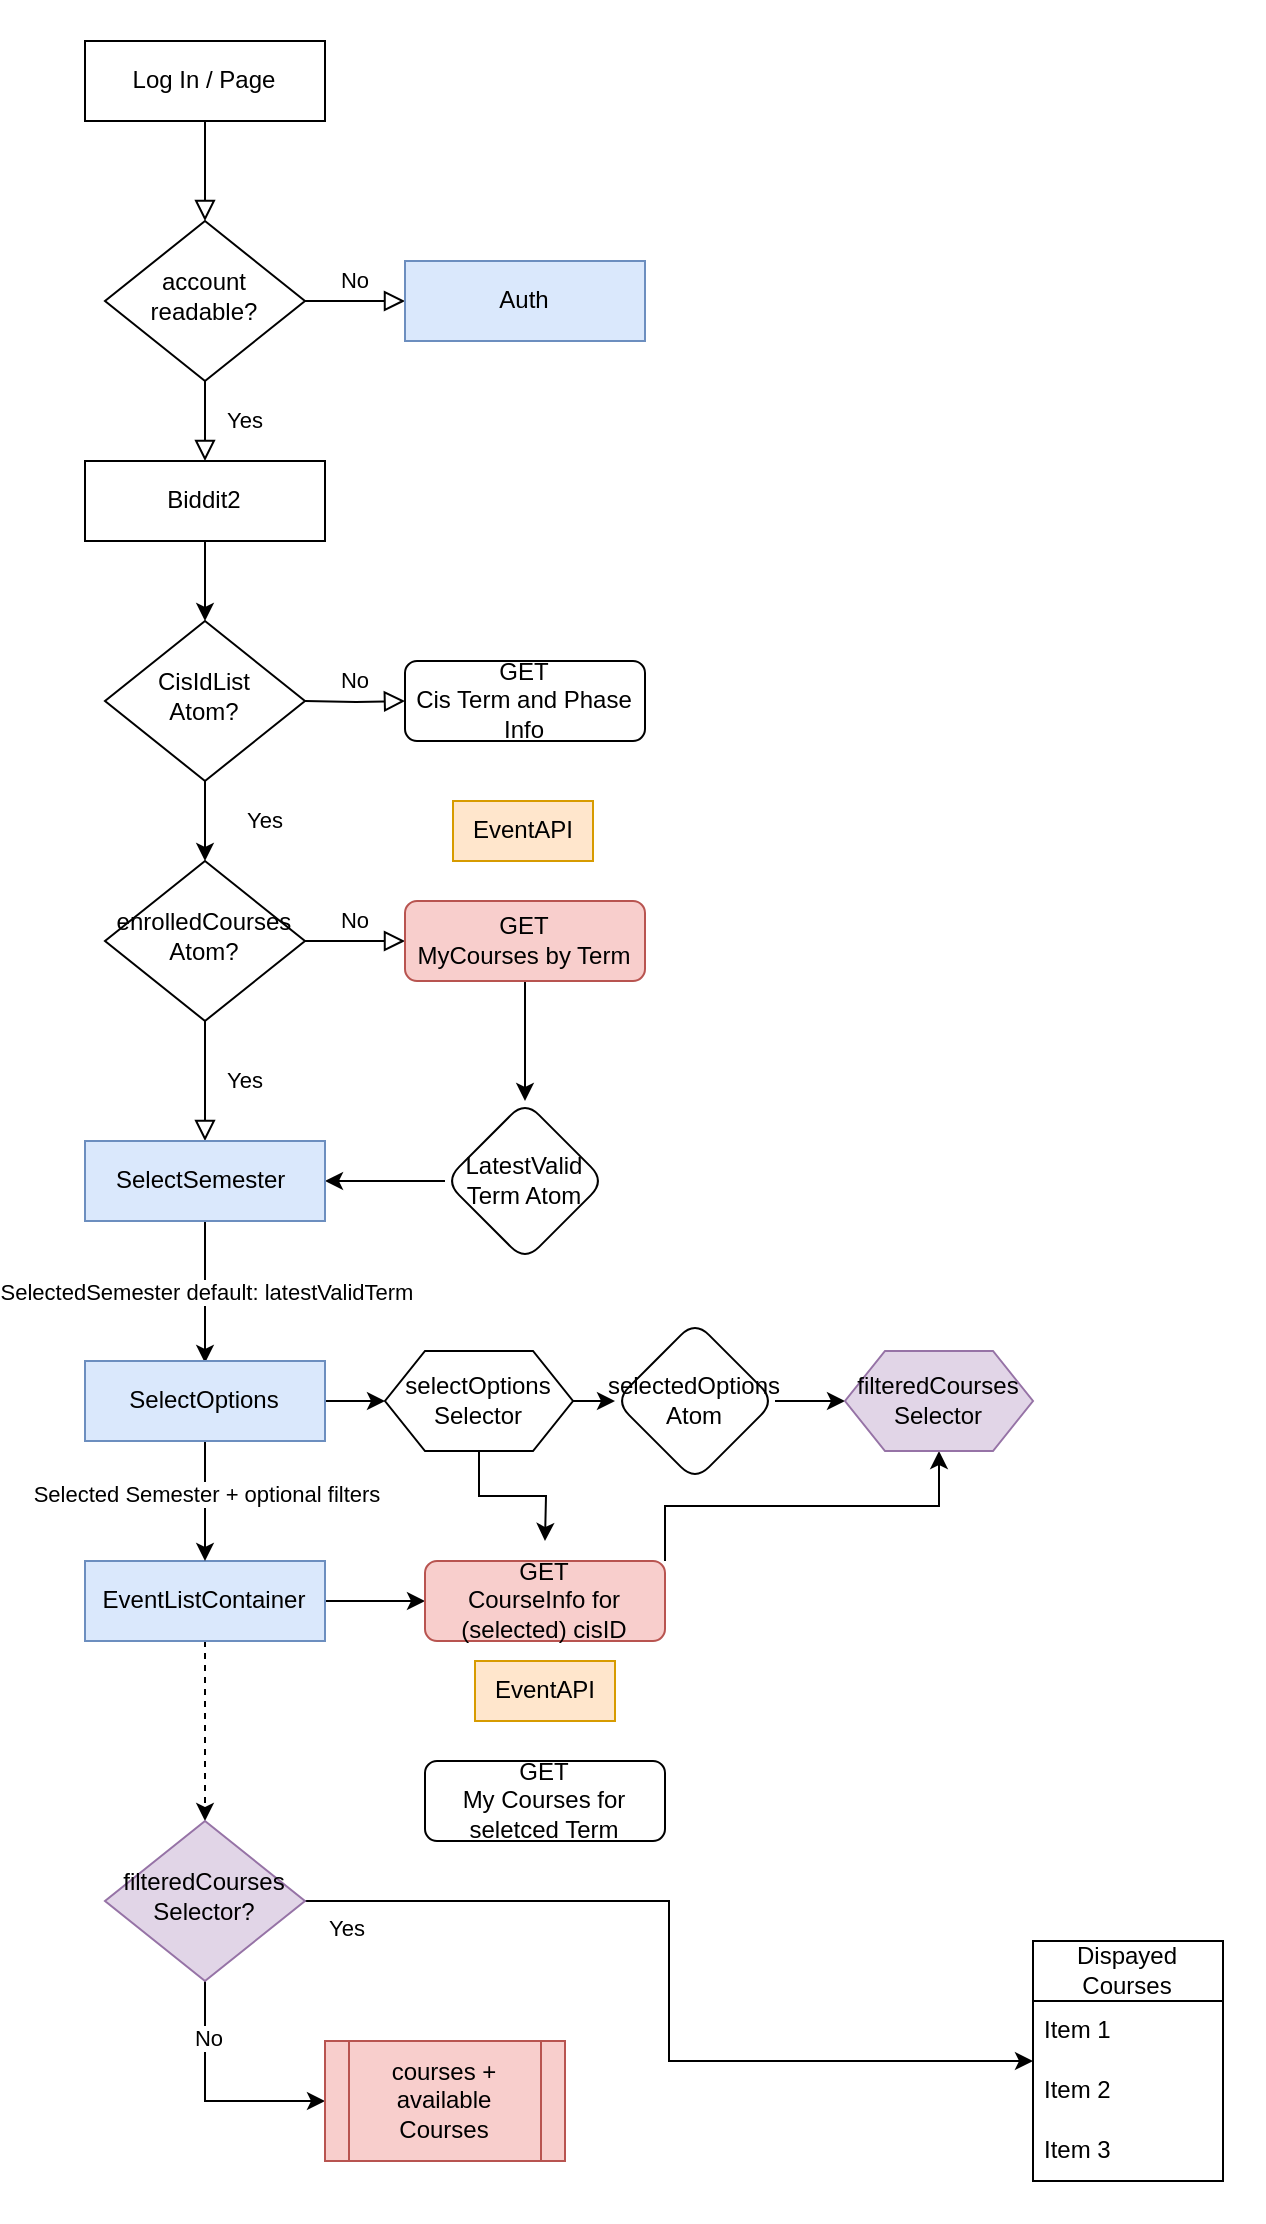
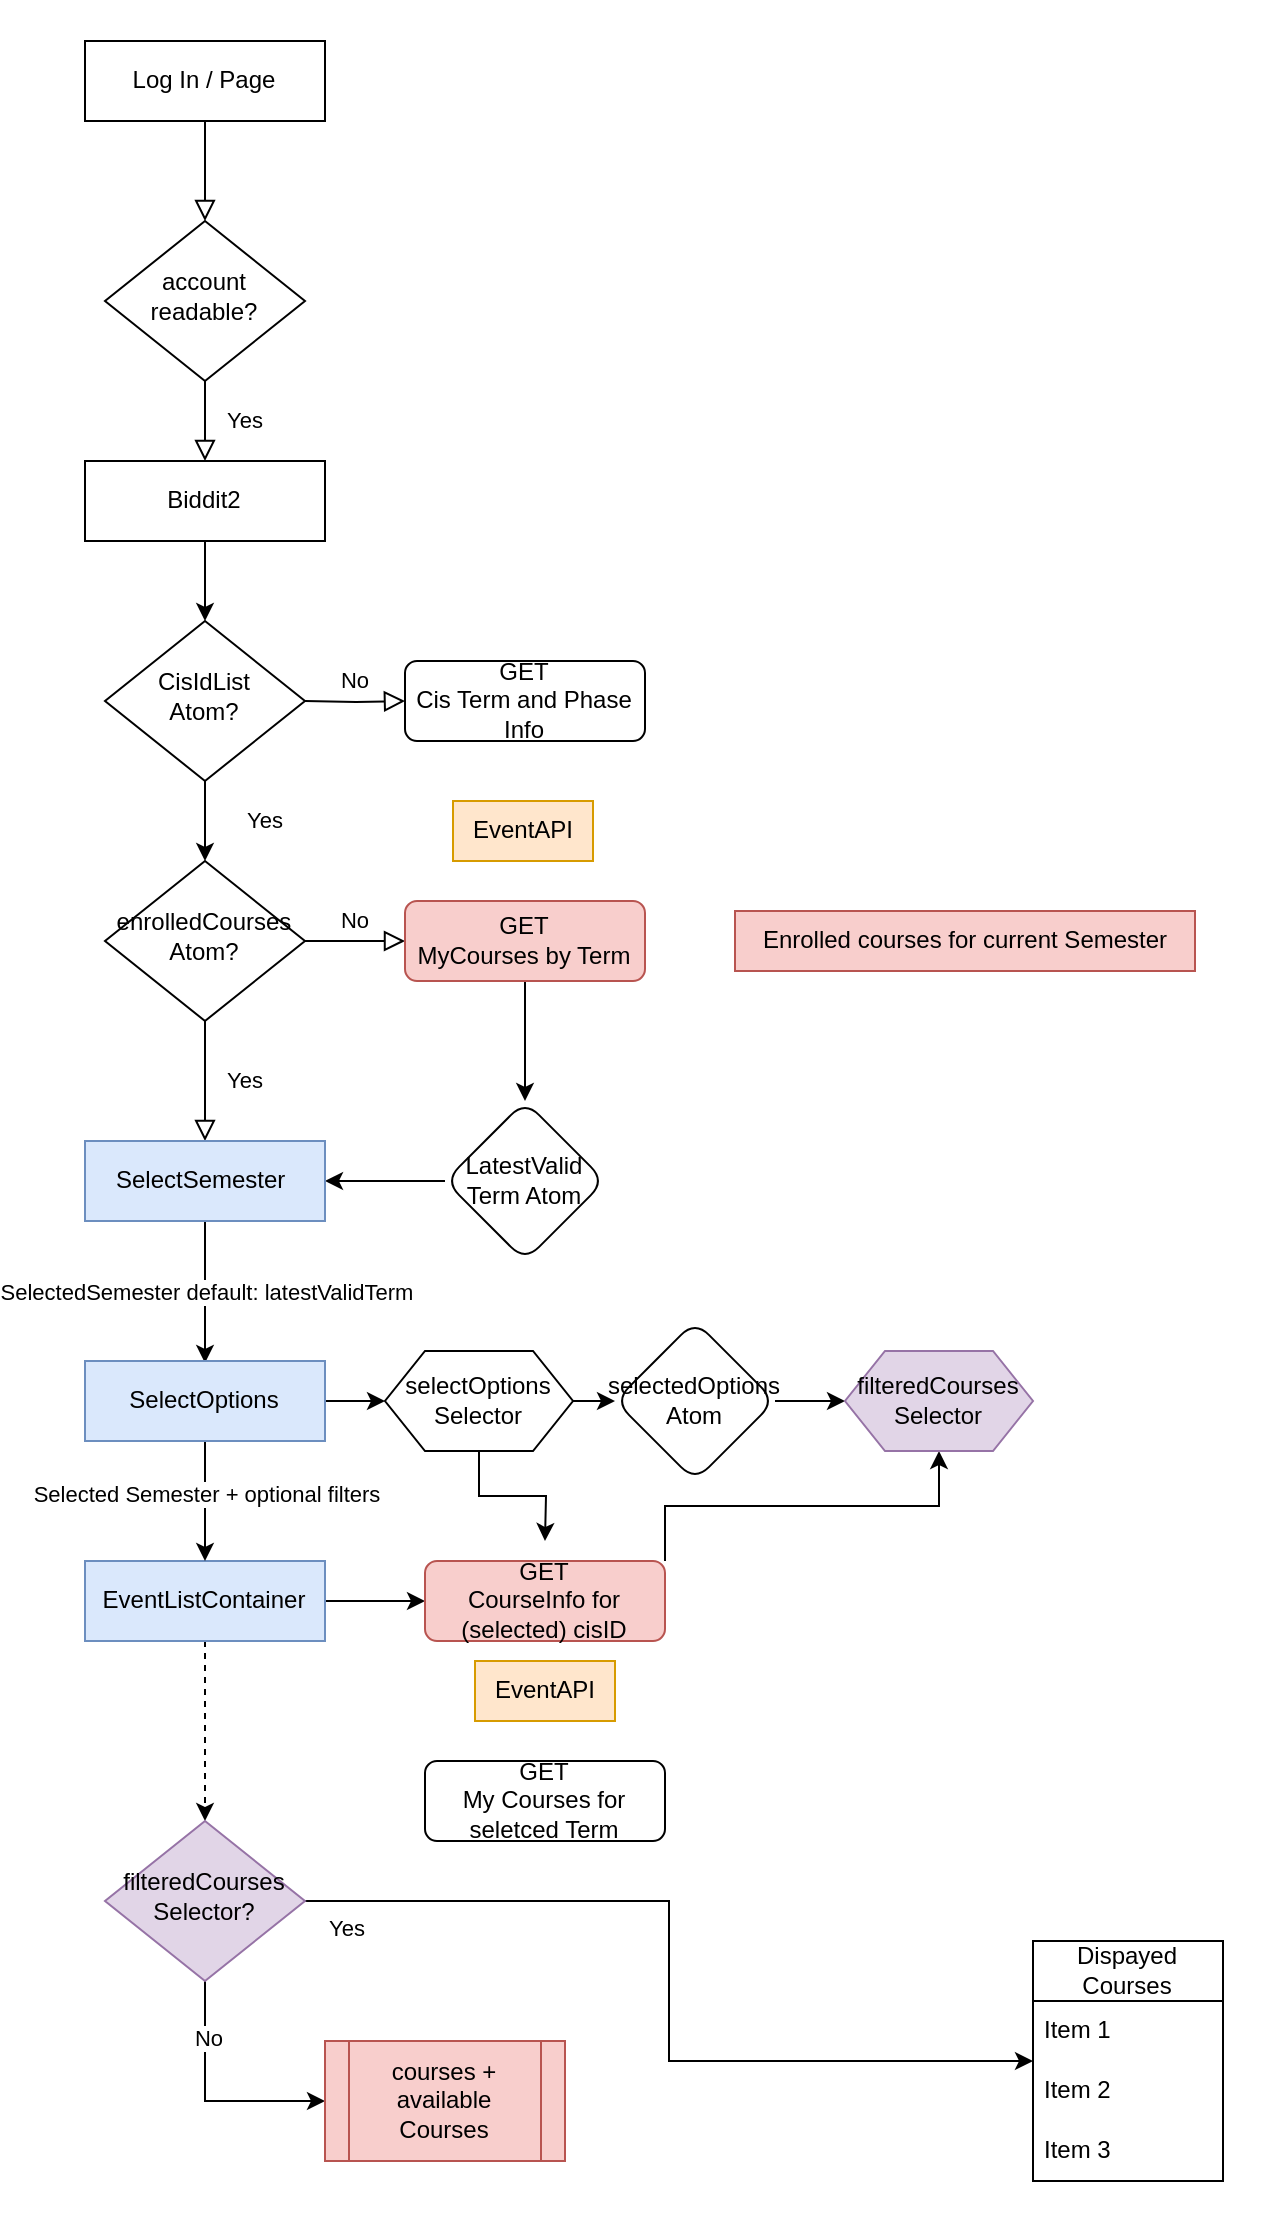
  <mxCell id="0" />
  <mxCell id="1" parent="0" />
  <mxCell id="2" value="" style="rounded=0;html=1;jettySize=auto;orthogonalLoop=1;fontSize=11;endArrow=block;endFill=0;endSize=8;strokeWidth=1;shadow=0;labelBackgroundColor=none;edgeStyle=orthogonalEdgeStyle;" parent="1" source="3" target="6" edge="1"><mxGeometry relative="1" as="geometry" /></mxCell>
  <mxCell id="3" value="Log In / Page" style="rounded=0;whiteSpace=wrap;html=1;fontSize=12;glass=0;strokeWidth=1;shadow=0;" parent="1" vertex="1"><mxGeometry x="20" y="20" width="120" height="40" as="geometry" /></mxCell>
  <mxCell id="4" value="Yes" style="rounded=0;html=1;jettySize=auto;orthogonalLoop=1;fontSize=11;endArrow=block;endFill=0;endSize=8;strokeWidth=1;shadow=0;labelBackgroundColor=none;edgeStyle=orthogonalEdgeStyle;" parent="1" source="6" edge="1"><mxGeometry y="20" relative="1" as="geometry"><mxPoint as="offset" /><mxPoint x="80" y="230" as="targetPoint" /><Array as="points"><mxPoint x="80" y="230" /><mxPoint x="80" y="230" /></Array></mxGeometry></mxCell>
- <mxCell id="5" value="No" style="edgeStyle=orthogonalEdgeStyle;rounded=0;html=1;jettySize=auto;orthogonalLoop=1;fontSize=11;endArrow=block;endFill=0;endSize=8;strokeWidth=1;shadow=0;labelBackgroundColor=none;" parent="1" source="6" target="7" edge="1"><mxGeometry y="10" relative="1" as="geometry"><mxPoint as="offset" /></mxGeometry></mxCell>
  <mxCell id="6" value="account readable?" style="rhombus;whiteSpace=wrap;html=1;shadow=0;fontFamily=Helvetica;fontSize=12;align=center;strokeWidth=1;spacing=6;spacingTop=-4;" parent="1" vertex="1"><mxGeometry x="30" y="110" width="100" height="80" as="geometry" /></mxCell>
- <mxCell id="7" value="Auth" style="rounded=0;whiteSpace=wrap;html=1;fontSize=12;glass=0;strokeWidth=1;shadow=0;fillColor=#dae8fc;strokeColor=#6c8ebf;" parent="1" vertex="1"><mxGeometry x="180" y="130" width="120" height="40" as="geometry" /></mxCell>
  <mxCell id="8" value="" style="edgeStyle=orthogonalEdgeStyle;rounded=0;orthogonalLoop=1;jettySize=auto;html=1;" parent="1" source="9" target="11" edge="1"><mxGeometry relative="1" as="geometry" /></mxCell>
  <mxCell id="9" value="Biddit2" style="rounded=0;whiteSpace=wrap;html=1;fontSize=12;glass=0;strokeWidth=1;shadow=0;" parent="1" vertex="1"><mxGeometry x="20" y="230" width="120" height="40" as="geometry" /></mxCell>
  <mxCell id="10" value="Yes" style="edgeStyle=orthogonalEdgeStyle;rounded=0;orthogonalLoop=1;jettySize=auto;html=1;" parent="1" source="11" target="16" edge="1"><mxGeometry y="30" relative="1" as="geometry"><mxPoint as="offset" /></mxGeometry></mxCell>
  <mxCell id="11" value="CisIdList&lt;div&gt;Atom?&lt;/div&gt;" style="rhombus;whiteSpace=wrap;html=1;shadow=0;fontFamily=Helvetica;fontSize=12;align=center;strokeWidth=1;spacing=6;spacingTop=-4;" parent="1" vertex="1"><mxGeometry x="30" y="310" width="100" height="80" as="geometry" /></mxCell>
  <mxCell id="12" value="No" style="edgeStyle=orthogonalEdgeStyle;rounded=0;html=1;jettySize=auto;orthogonalLoop=1;fontSize=11;endArrow=block;endFill=0;endSize=8;strokeWidth=1;shadow=0;labelBackgroundColor=none;" parent="1" target="13" edge="1"><mxGeometry y="10" relative="1" as="geometry"><mxPoint as="offset" /><mxPoint x="130" y="350" as="sourcePoint" /></mxGeometry></mxCell>
  <mxCell id="13" value="GET&lt;div&gt;Cis Term and Phase Info&lt;/div&gt;" style="rounded=1;whiteSpace=wrap;html=1;fontSize=12;glass=0;strokeWidth=1;shadow=0;" parent="1" vertex="1"><mxGeometry x="180" y="330" width="120" height="40" as="geometry" /></mxCell>
  <mxCell id="14" value="Yes" style="rounded=0;html=1;jettySize=auto;orthogonalLoop=1;fontSize=11;endArrow=block;endFill=0;endSize=8;strokeWidth=1;shadow=0;labelBackgroundColor=none;edgeStyle=orthogonalEdgeStyle;entryX=0.5;entryY=0;entryDx=0;entryDy=0;" parent="1" source="16" target="23" edge="1"><mxGeometry y="20" relative="1" as="geometry"><mxPoint as="offset" /><mxPoint x="80" y="550" as="targetPoint" /><Array as="points" /></mxGeometry></mxCell>
  <mxCell id="15" value="No" style="edgeStyle=orthogonalEdgeStyle;rounded=0;html=1;jettySize=auto;orthogonalLoop=1;fontSize=11;endArrow=block;endFill=0;endSize=8;strokeWidth=1;shadow=0;labelBackgroundColor=none;" parent="1" source="16" target="18" edge="1"><mxGeometry y="10" relative="1" as="geometry"><mxPoint as="offset" /></mxGeometry></mxCell>
  <mxCell id="16" value="enrolledCourses Atom?" style="rhombus;whiteSpace=wrap;html=1;shadow=0;fontFamily=Helvetica;fontSize=12;align=center;strokeWidth=1;spacing=6;spacingTop=-4;" parent="1" vertex="1"><mxGeometry x="30" y="430" width="100" height="80" as="geometry" /></mxCell>
  <mxCell id="17" value="" style="edgeStyle=orthogonalEdgeStyle;rounded=0;orthogonalLoop=1;jettySize=auto;html=1;" parent="1" source="18" target="21" edge="1"><mxGeometry relative="1" as="geometry" /></mxCell>
  <mxCell id="18" value="GET&lt;div&gt;MyCourses by Term&lt;/div&gt;" style="rounded=1;whiteSpace=wrap;html=1;fontSize=12;glass=0;strokeWidth=1;shadow=0;fillColor=#f8cecc;strokeColor=#b85450;" parent="1" vertex="1"><mxGeometry x="180" y="450" width="120" height="40" as="geometry" /></mxCell>
  <mxCell id="19" value="EventAPI" style="text;html=1;align=center;verticalAlign=middle;resizable=0;points=[];autosize=1;strokeColor=#d79b00;fillColor=#ffe6cc;" parent="1" vertex="1"><mxGeometry x="204" y="400" width="70" height="30" as="geometry" /></mxCell>
  <mxCell id="20" value="" style="edgeStyle=orthogonalEdgeStyle;rounded=0;orthogonalLoop=1;jettySize=auto;html=1;" parent="1" source="21" target="23" edge="1"><mxGeometry relative="1" as="geometry" /></mxCell>
  <mxCell id="21" value="LatestValid Term Atom" style="rhombus;whiteSpace=wrap;html=1;rounded=1;glass=0;strokeWidth=1;shadow=0;" parent="1" vertex="1"><mxGeometry x="200" y="550" width="80" height="80" as="geometry" /></mxCell>
  <mxCell id="22" value="SelectedSemester default: latestValidTerm" style="edgeStyle=orthogonalEdgeStyle;rounded=0;orthogonalLoop=1;jettySize=auto;html=1;" parent="1" source="23" edge="1"><mxGeometry relative="1" as="geometry"><mxPoint x="80" y="681" as="targetPoint" /></mxGeometry></mxCell>
  <mxCell id="23" value="SelectSemester&amp;nbsp;" style="rounded=0;whiteSpace=wrap;html=1;fontSize=12;glass=0;strokeWidth=1;shadow=0;fillColor=#dae8fc;strokeColor=#6c8ebf;" parent="1" vertex="1"><mxGeometry x="20" y="570" width="120" height="40" as="geometry" /></mxCell>
+ <mxCell id="24" value="Enrolled courses for current Semester" style="text;html=1;align=center;verticalAlign=middle;resizable=0;points=[];autosize=1;strokeColor=#b85450;fillColor=#f8cecc;" vertex="1" parent="1"><mxGeometry x="345" y="455" width="230" height="30" as="geometry" /></mxCell>
  <mxCell id="25" value="" style="edgeStyle=orthogonalEdgeStyle;rounded=0;orthogonalLoop=1;jettySize=auto;html=1;" edge="1" parent="1" source="27" target="29"><mxGeometry relative="1" as="geometry" /></mxCell>
  <mxCell id="26" value="" style="edgeStyle=orthogonalEdgeStyle;rounded=0;orthogonalLoop=1;jettySize=auto;html=1;dashed=1;" edge="1" parent="1" source="27" target="46"><mxGeometry relative="1" as="geometry" /></mxCell>
  <mxCell id="27" value="EventListContainer" style="rounded=0;whiteSpace=wrap;html=1;fontSize=12;glass=0;strokeWidth=1;shadow=0;fillColor=#dae8fc;strokeColor=#6c8ebf;" vertex="1" parent="1"><mxGeometry x="20" y="780" width="120" height="40" as="geometry" /></mxCell>
  <mxCell id="28" style="edgeStyle=orthogonalEdgeStyle;rounded=0;orthogonalLoop=1;jettySize=auto;html=1;exitX=1;exitY=0;exitDx=0;exitDy=0;entryX=0.5;entryY=1;entryDx=0;entryDy=0;" edge="1" parent="1" source="29" target="41"><mxGeometry relative="1" as="geometry" /></mxCell>
  <mxCell id="29" value="GET&lt;div&gt;CourseInfo for (selected) cisID&lt;/div&gt;" style="rounded=1;whiteSpace=wrap;html=1;fontSize=12;glass=0;strokeWidth=1;shadow=0;fillColor=#f8cecc;strokeColor=#b85450;" vertex="1" parent="1"><mxGeometry x="190" y="780" width="120" height="40" as="geometry" /></mxCell>
  <mxCell id="30" value="EventAPI" style="text;html=1;align=center;verticalAlign=middle;resizable=0;points=[];autosize=1;strokeColor=#d79b00;fillColor=#ffe6cc;" vertex="1" parent="1"><mxGeometry x="215" y="830" width="70" height="30" as="geometry" /></mxCell>
  <mxCell id="31" value="" style="edgeStyle=orthogonalEdgeStyle;rounded=0;orthogonalLoop=1;jettySize=auto;html=1;" edge="1" parent="1" source="34" target="27"><mxGeometry relative="1" as="geometry" /></mxCell>
  <mxCell id="32" value="Selected Semester + optional filters" style="edgeLabel;html=1;align=center;verticalAlign=middle;resizable=0;points=[];" vertex="1" connectable="0" parent="31"><mxGeometry x="-0.133" relative="1" as="geometry"><mxPoint as="offset" /></mxGeometry></mxCell>
  <mxCell id="33" value="" style="edgeStyle=orthogonalEdgeStyle;rounded=0;orthogonalLoop=1;jettySize=auto;html=1;" edge="1" parent="1" source="34" target="38"><mxGeometry relative="1" as="geometry" /></mxCell>
  <mxCell id="34" value="SelectOptions" style="rounded=0;whiteSpace=wrap;html=1;fontSize=12;glass=0;strokeWidth=1;shadow=0;fillColor=#dae8fc;strokeColor=#6c8ebf;" vertex="1" parent="1"><mxGeometry x="20" y="680" width="120" height="40" as="geometry" /></mxCell>
  <mxCell id="35" value="GET&lt;div&gt;My Courses for seletced Term&lt;/div&gt;" style="rounded=1;whiteSpace=wrap;html=1;fontSize=12;glass=0;strokeWidth=1;shadow=0;" vertex="1" parent="1"><mxGeometry x="190" y="880" width="120" height="40" as="geometry" /></mxCell>
  <mxCell id="36" value="" style="edgeStyle=orthogonalEdgeStyle;rounded=0;orthogonalLoop=1;jettySize=auto;html=1;" edge="1" parent="1" source="38"><mxGeometry relative="1" as="geometry"><mxPoint x="250" y="770" as="targetPoint" /></mxGeometry></mxCell>
  <mxCell id="37" value="" style="edgeStyle=orthogonalEdgeStyle;rounded=0;orthogonalLoop=1;jettySize=auto;html=1;" edge="1" parent="1" source="38" target="40"><mxGeometry relative="1" as="geometry" /></mxCell>
  <mxCell id="38" value="selectOptions&lt;div&gt;Selector&lt;/div&gt;" style="shape=hexagon;perimeter=hexagonPerimeter2;whiteSpace=wrap;html=1;fixedSize=1;" vertex="1" parent="1"><mxGeometry x="170" y="675" width="94" height="50" as="geometry" /></mxCell>
  <mxCell id="39" value="" style="edgeStyle=orthogonalEdgeStyle;rounded=0;orthogonalLoop=1;jettySize=auto;html=1;" edge="1" parent="1" source="40" target="41"><mxGeometry relative="1" as="geometry" /></mxCell>
  <mxCell id="40" value="selectedOptions&lt;div&gt;Atom&lt;/div&gt;" style="rhombus;whiteSpace=wrap;html=1;rounded=1;glass=0;strokeWidth=1;shadow=0;" vertex="1" parent="1"><mxGeometry x="285" y="660" width="80" height="80" as="geometry" /></mxCell>
  <mxCell id="41" value="filteredCourses&lt;div&gt;Selector&lt;/div&gt;" style="shape=hexagon;perimeter=hexagonPerimeter2;whiteSpace=wrap;html=1;fixedSize=1;fillColor=#e1d5e7;strokeColor=#9673a6;" vertex="1" parent="1"><mxGeometry x="400" y="675" width="94" height="50" as="geometry" /></mxCell>
  <mxCell id="42" value="" style="edgeStyle=orthogonalEdgeStyle;rounded=0;orthogonalLoop=1;jettySize=auto;html=1;" edge="1" parent="1" source="46" target="47"><mxGeometry relative="1" as="geometry" /></mxCell>
  <mxCell id="43" value="Yes&lt;div&gt;&lt;br&gt;&lt;/div&gt;" style="edgeLabel;html=1;align=center;verticalAlign=middle;resizable=0;points=[];" vertex="1" connectable="0" parent="42"><mxGeometry x="-0.545" y="2" relative="1" as="geometry"><mxPoint x="-81" y="22" as="offset" /></mxGeometry></mxCell>
  <mxCell id="44" style="edgeStyle=orthogonalEdgeStyle;rounded=0;orthogonalLoop=1;jettySize=auto;html=1;exitX=0.5;exitY=1;exitDx=0;exitDy=0;entryX=0;entryY=0.5;entryDx=0;entryDy=0;" edge="1" parent="1" source="46" target="51"><mxGeometry relative="1" as="geometry" /></mxCell>
  <mxCell id="45" value="No" style="edgeLabel;html=1;align=center;verticalAlign=middle;resizable=0;points=[];" vertex="1" connectable="0" parent="44"><mxGeometry x="-0.533" y="1" relative="1" as="geometry"><mxPoint as="offset" /></mxGeometry></mxCell>
  <mxCell id="46" value="filteredCourses&lt;div&gt;Selector?&lt;/div&gt;" style="rhombus;whiteSpace=wrap;html=1;shadow=0;fontFamily=Helvetica;fontSize=12;align=center;strokeWidth=1;spacing=6;spacingTop=-4;fillColor=#e1d5e7;strokeColor=#9673a6;" vertex="1" parent="1"><mxGeometry x="30" y="910" width="100" height="80" as="geometry" /></mxCell>
  <mxCell id="47" value="Dispayed Courses" style="swimlane;fontStyle=0;childLayout=stackLayout;horizontal=1;startSize=30;horizontalStack=0;resizeParent=1;resizeParentMax=0;resizeLast=0;collapsible=1;marginBottom=0;whiteSpace=wrap;html=1;" vertex="1" parent="1"><mxGeometry x="494" y="970" width="95" height="120" as="geometry" /></mxCell>
  <mxCell id="48" value="Item 1" style="text;strokeColor=none;fillColor=none;align=left;verticalAlign=middle;spacingLeft=4;spacingRight=4;overflow=hidden;points=[[0,0.5],[1,0.5]];portConstraint=eastwest;rotatable=0;whiteSpace=wrap;html=1;" vertex="1" parent="47"><mxGeometry y="30" width="95" height="30" as="geometry" /></mxCell>
  <mxCell id="49" value="Item 2" style="text;strokeColor=none;fillColor=none;align=left;verticalAlign=middle;spacingLeft=4;spacingRight=4;overflow=hidden;points=[[0,0.5],[1,0.5]];portConstraint=eastwest;rotatable=0;whiteSpace=wrap;html=1;" vertex="1" parent="47"><mxGeometry y="60" width="95" height="30" as="geometry" /></mxCell>
  <mxCell id="50" value="Item 3" style="text;strokeColor=none;fillColor=none;align=left;verticalAlign=middle;spacingLeft=4;spacingRight=4;overflow=hidden;points=[[0,0.5],[1,0.5]];portConstraint=eastwest;rotatable=0;whiteSpace=wrap;html=1;" vertex="1" parent="47"><mxGeometry y="90" width="95" height="30" as="geometry" /></mxCell>
  <mxCell id="51" value="courses + available Courses" style="shape=process;whiteSpace=wrap;html=1;backgroundOutline=1;fillColor=#f8cecc;strokeColor=#b85450;" vertex="1" parent="1"><mxGeometry x="140" y="1020" width="120" height="60" as="geometry" /></mxCell>
